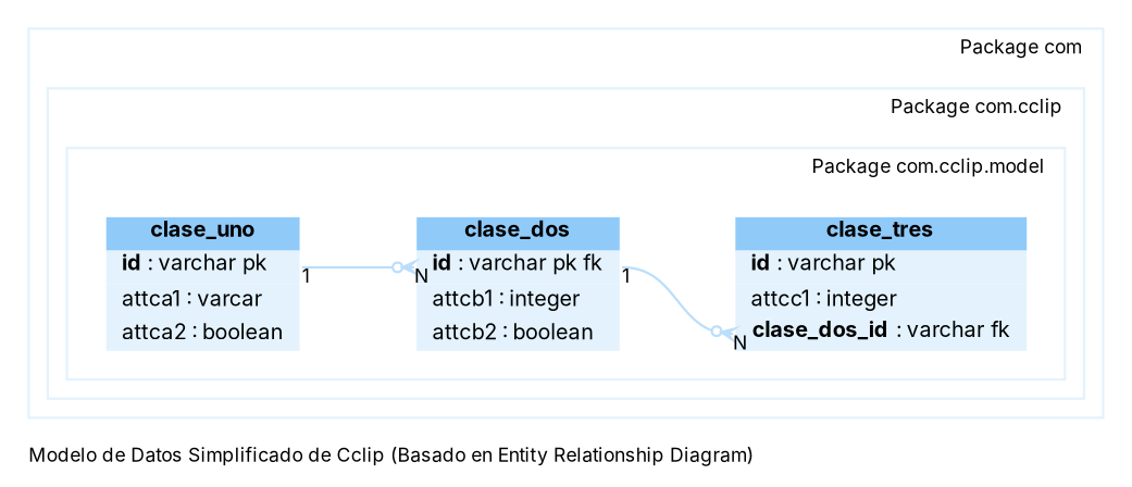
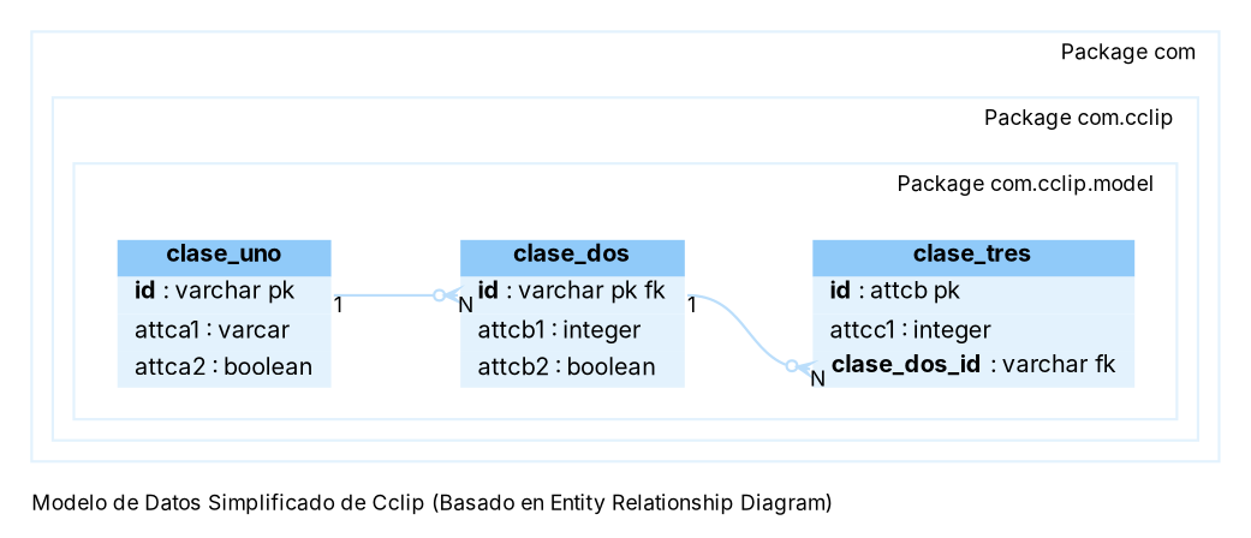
  digraph {
    bgcolor="#FFFFFF"
    fontname=Inter
    fontsize=8
    label="Modelo de Datos Simplificado de Cclip (Basado en Entity Relationship Diagram)"
    labeljust=l
    nodesep=0.18
    rankdir=RL
    ranksep=0.46
    node [fontname=Inter fontsize=9 shape=plaintext]
    edge [arrowhead=none arrowsize=0.5 arrowtail=crowodot color="#BBDEFB" dir=back fontsize=8 headlabel=1 headport="id:e" taillabel=N fontname=Inter]
    n1 [label=< 						<TABLE BORDER="0" CELLBORDER="0" CELLSPACING="0" BGCOLOR="#ffffff"> 				<TR><TD COLSPAN="3" BGCOLOR="#90CAF9" ALIGN="CENTER"><B>clase_uno</B></TD></TR>  				<TR><TD PORT="id" COLSPAN="3" BGCOLOR="#E3F2FD" ALIGN="LEFT"><B>  id</B> : varchar pk </TD></TR>  				<TR><TD PORT="attca1" COLSPAN="3" BGCOLOR="#E3F2FD" ALIGN="LEFT">  attca1 : varcar  </TD></TR> 				<TR><TD PORT="attca2" COLSPAN="3" BGCOLOR="#E3F2FD" ALIGN="LEFT">  attca2 : boolean  </TD></TR> 						</TABLE>>]
    n2 [label=< 						<TABLE BORDER="0" CELLBORDER="0" CELLSPACING="0" BGCOLOR="#ffffff"> 				<TR><TD COLSPAN="3" BGCOLOR="#90CAF9" ALIGN="CENTER"><B>clase_dos</B></TD></TR>  				<TR><TD PORT="id" COLSPAN="3" BGCOLOR="#E3F2FD" ALIGN="LEFT"><B>  id</B> : varchar pk fk  </TD></TR>  				<TR><TD PORT="attcb1" COLSPAN="3" BGCOLOR="#E3F2FD" ALIGN="LEFT">  attcb1 : integer  </TD></TR> 				<TR><TD PORT="attcb2" COLSPAN="3" BGCOLOR="#E3F2FD" ALIGN="LEFT">  attcb2 : boolean  </TD></TR> 						</TABLE>>]
-   n3 [label=< 						<TABLE BORDER="0" CELLBORDER="0" CELLSPACING="0" BGCOLOR="#ffffff"> 				<TR><TD COLSPAN="3" BGCOLOR="#90CAF9" ALIGN="CENTER"><B>clase_tres</B></TD></TR>  				<TR><TD PORT="id" COLSPAN="3" BGCOLOR="#E3F2FD" ALIGN="LEFT"><B>  id</B> : varchar pk </TD></TR>  				<TR><TD PORT="attcc1" COLSPAN="3" BGCOLOR="#E3F2FD" ALIGN="LEFT">  attcc1 : integer  </TD></TR> 				<TR><TD PORT="clase_dos_id" COLSPAN="3" BGCOLOR="#E3F2FD" ALIGN="LEFT">  <B>clase_dos_id</B> : varchar fk  </TD></TR> 						</TABLE>>]
+   n3 [label=< 						<TABLE BORDER="0" CELLBORDER="0" CELLSPACING="0" BGCOLOR="#ffffff"> 				<TR><TD COLSPAN="3" BGCOLOR="#90CAF9" ALIGN="CENTER"><B>clase_tres</B></TD></TR>  				<TR><TD PORT="id" COLSPAN="3" BGCOLOR="#E3F2FD" ALIGN="LEFT"><B>  id</B> : attcb pk </TD></TR>  				<TR><TD PORT="attcc1" COLSPAN="3" BGCOLOR="#E3F2FD" ALIGN="LEFT">  attcc1 : integer  </TD></TR> 				<TR><TD PORT="clase_dos_id" COLSPAN="3" BGCOLOR="#E3F2FD" ALIGN="LEFT">  <B>clase_dos_id</B> : varchar fk  </TD></TR> 						</TABLE>>]
    subgraph cluster_1 {
      color="#E3F2FD"
      label="Package com"
      subgraph cluster_2 {
        color="#E3F2FD"
        label="Package com.cclip"
        subgraph cluster_3 {
          color="#E3F2FD"
          label="Package com.cclip.model"
          n1
          n2
          n3
        }
      }
    }
    n2 -> n1 [tailport="id:w"]
    n3 -> n2 [tailport="clase_dos_id:w"]
  }
